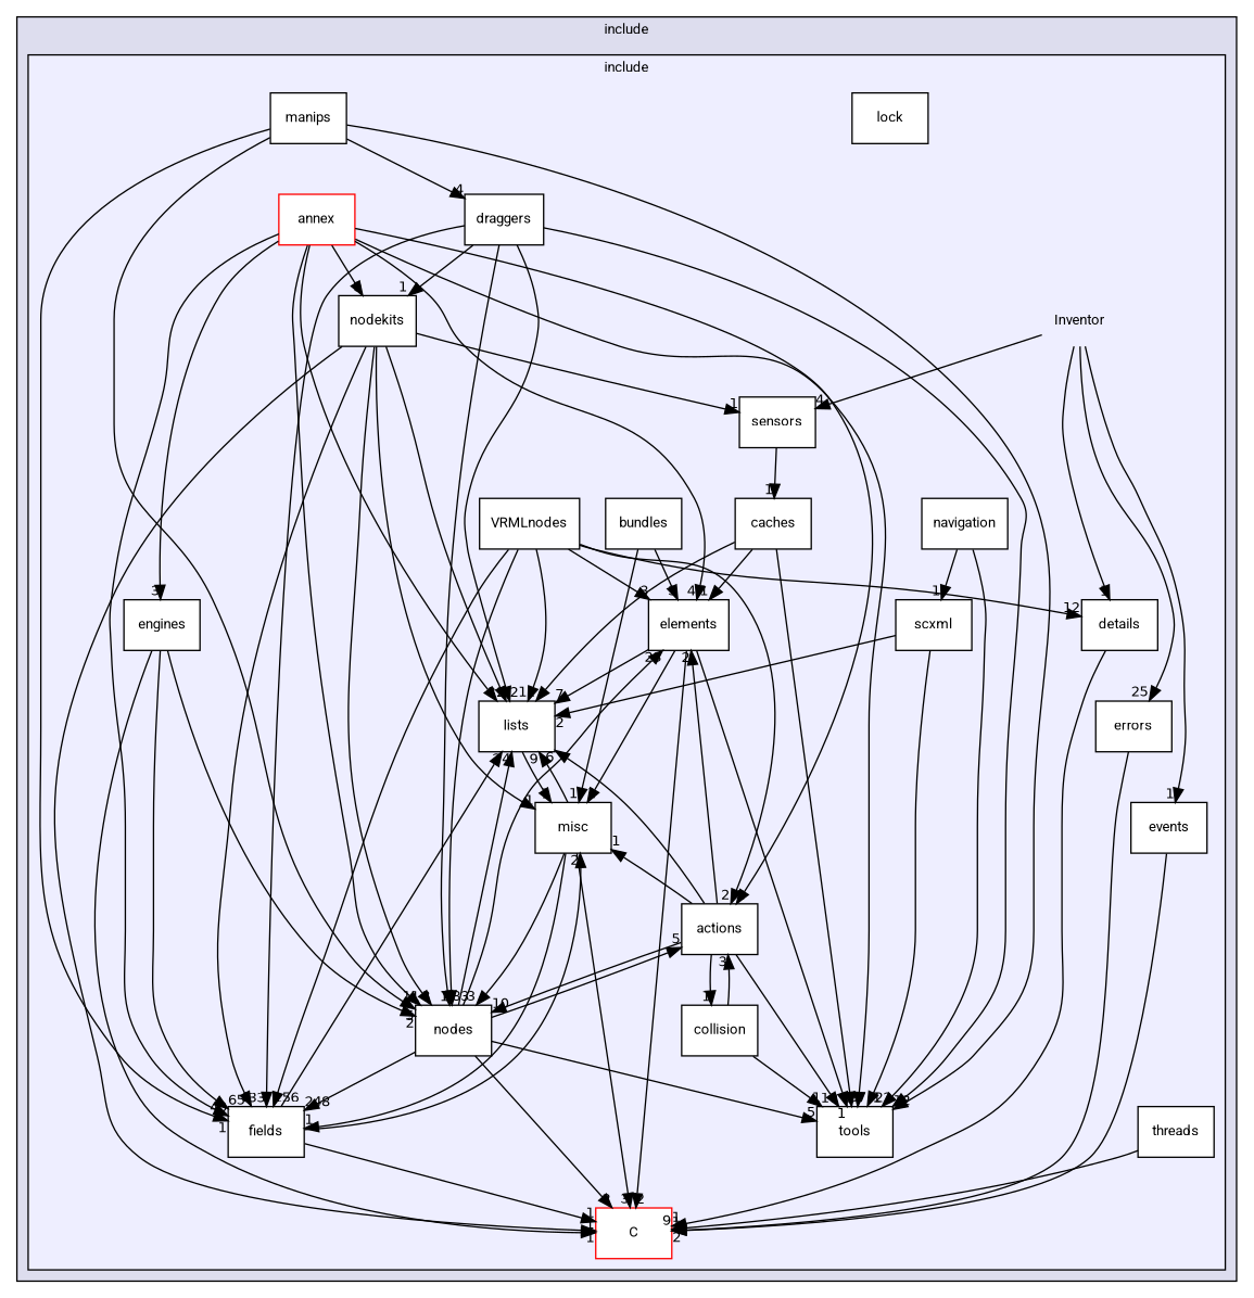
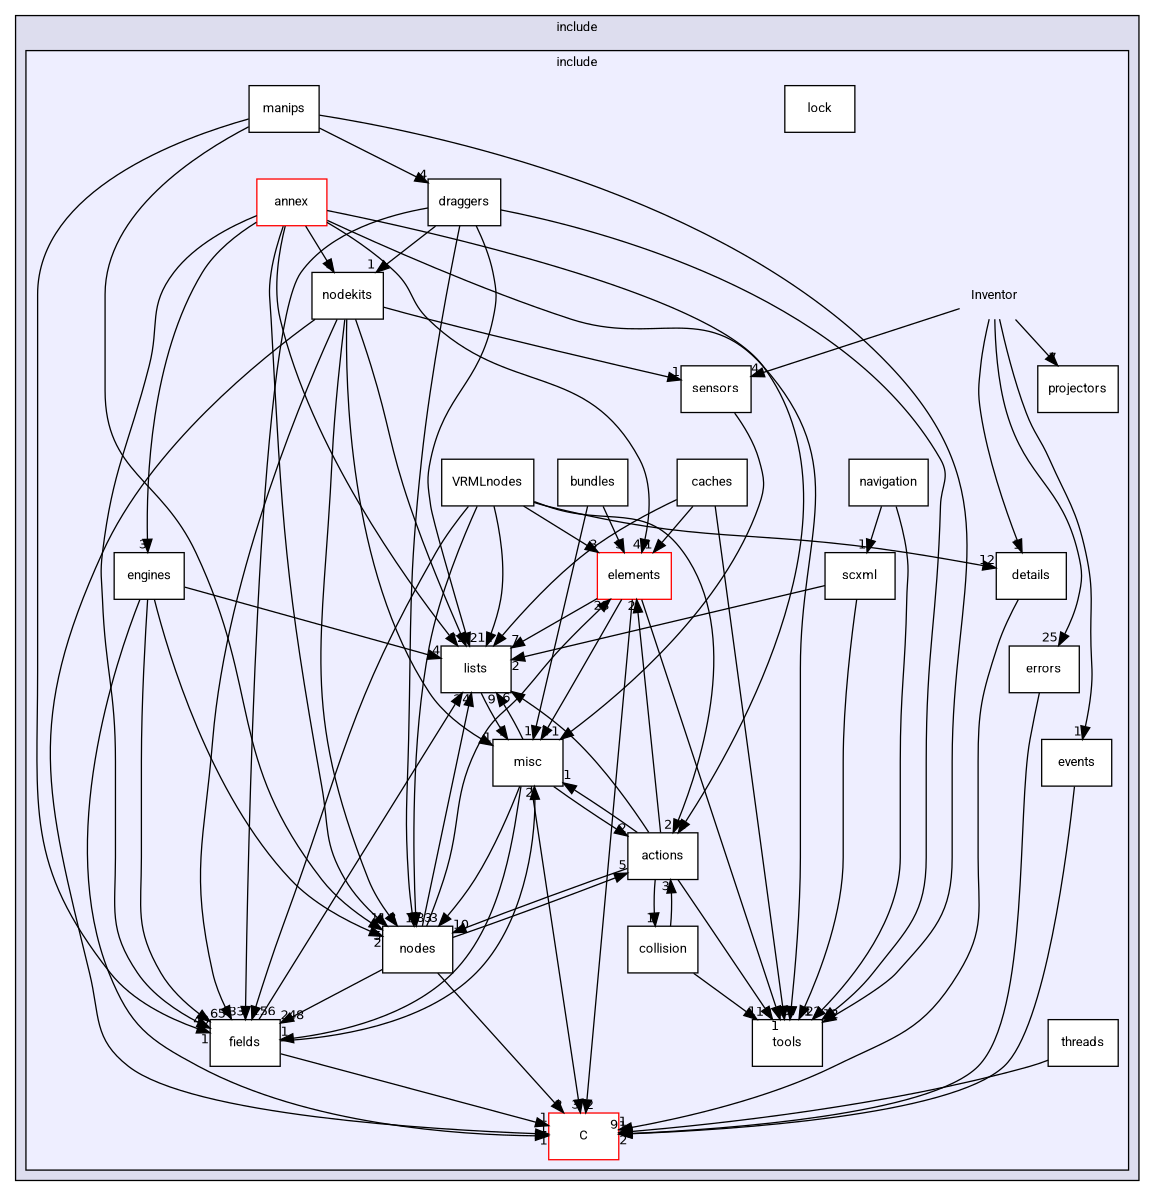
  digraph {
    compound=true
    fontname=Roboto
    node [fontname=Roboto fontsize=10 shape=box fillcolor=white style=filled]
    edge [fontname=Roboto headlabel=1 labeldistance=1.5 labelfontname=Helvetica labelfontsize=10]
    n1 [label=Inventor shape=plaintext fillcolor="" style=""]
    n2 [label=actions]
    n3 [color=red label=annex]
    n4 [label=bundles]
    n5 [color=red label=C]
    n6 [label=caches]
    n7 [label=collision]
    n8 [label=details]
    n9 [label=draggers]
-   n10 [label=elements]
+   n10 [label=elements color=red]
    n11 [label=engines]
    n12 [label=errors]
    n13 [label=events]
    n14 [label=fields]
    n15 [label=lists]
    n16 [label=lock]
    n17 [label=manips]
    n18 [label=misc]
    n19 [label=navigation]
    n20 [label=nodekits]
    n21 [label=nodes]
+   n22 [label=projectors]
    n23 [label=scxml]
    n24 [label=sensors]
    n25 [label=threads]
    n26 [label=tools]
    n27 [label=VRMLnodes]
    subgraph cluster_1 {
      bgcolor="#ddddee"
      fontsize=10
      label=include
      pencolor=black
      subgraph cluster_2 {
        bgcolor="#eeeeff"
        fontsize=10
        label=include
        pencolor=black
        n1
        n2
        n3
        n4
        n5
        n6
        n7
        n8
        n9
        n10
        n11
        n12
        n13
        n14
        n15
        n16
        n17
        n18
        n19
        n20
        n21
+       n22
        n23
        n24
        n25
        n26
        n27
      }
    }
    n1 -> n8
    n1 -> n12 [headlabel=25]
    n1 -> n13
+   n1 -> n22 [headlabel=7]
    n1 -> n24 [headlabel=4]
    n2 -> n7
    n2 -> n10 [headlabel=2]
    n2 -> n15 [headlabel=6]
    n2 -> n18
    n2 -> n21 [headlabel=10]
    n2 -> n26 [headlabel=10]
    n3 -> n2 [headlabel=2]
    n3 -> n10 [headlabel=4]
    n3 -> n11 [headlabel=3]
    n3 -> n14 [headlabel=40]
    n3 -> n15 [headlabel=3]
    n3 -> n20 [headlabel=9]
    n3 -> n21 [headlabel=11]
    n3 -> n26 [headlabel=7]
    n4 -> n10 [headlabel=3]
    n4 -> n18
    n6 -> n10
    n6 -> n15
    n6 -> n26
    n7 -> n2 [headlabel=3]
    n7 -> n26
    n8 -> n5
    n9 -> n14 [headlabel=33]
    n9 -> n15 [headlabel=2]
    n9 -> n20
    n9 -> n21
    n9 -> n26 [headlabel=22]
    n10 -> n5 [headlabel=2]
    n10 -> n15 [headlabel=7]
    n10 -> n18
    n10 -> n26
    n11 -> n5
    n11 -> n14 [headlabel=65]
+   n11 -> n15 [headlabel=4]
    n11 -> n21 [headlabel=2]
    n12 -> n5 [headlabel=2]
    n13 -> n5
    n14 -> n5
    n14 -> n15 [headlabel=2]
    n14 -> n18 [headlabel=2]
    n15 -> n18
    n17 -> n9 [headlabel=4]
    n17 -> n14
    n17 -> n21 [headlabel=5]
    n17 -> n26 [headlabel=12]
+   n18 -> n2 [headlabel=2]
    n18 -> n5 [headlabel=3]
    n18 -> n14
    n18 -> n15 [headlabel=9]
    n18 -> n21 [headlabel=3]
    n19 -> n23
    n19 -> n26
    n20 -> n5
    n20 -> n14 [headlabel=6]
    n20 -> n15 [headlabel=2]
    n20 -> n18
    n20 -> n21 [headlabel=3]
    n20 -> n24
    n21 -> n2 [headlabel=5]
    n21 -> n5 [headlabel=2]
    n21 -> n10 [headlabel=23]
    n21 -> n14 [headlabel=248]
    n21 -> n15 [headlabel=4]
-   n21 -> n26 [headlabel=5]
    n23 -> n15 [headlabel=2]
    n23 -> n26 [headlabel=37]
-   n24 -> n6
+   n24 -> n18
    n25 -> n5 [headlabel=9]
    n27 -> n2 [headlabel=2]
    n27 -> n8 [headlabel=12]
    n27 -> n10 [headlabel=3]
    n27 -> n14 [headlabel=156]
    n27 -> n15
    n27 -> n21 [headlabel=83]
  }
